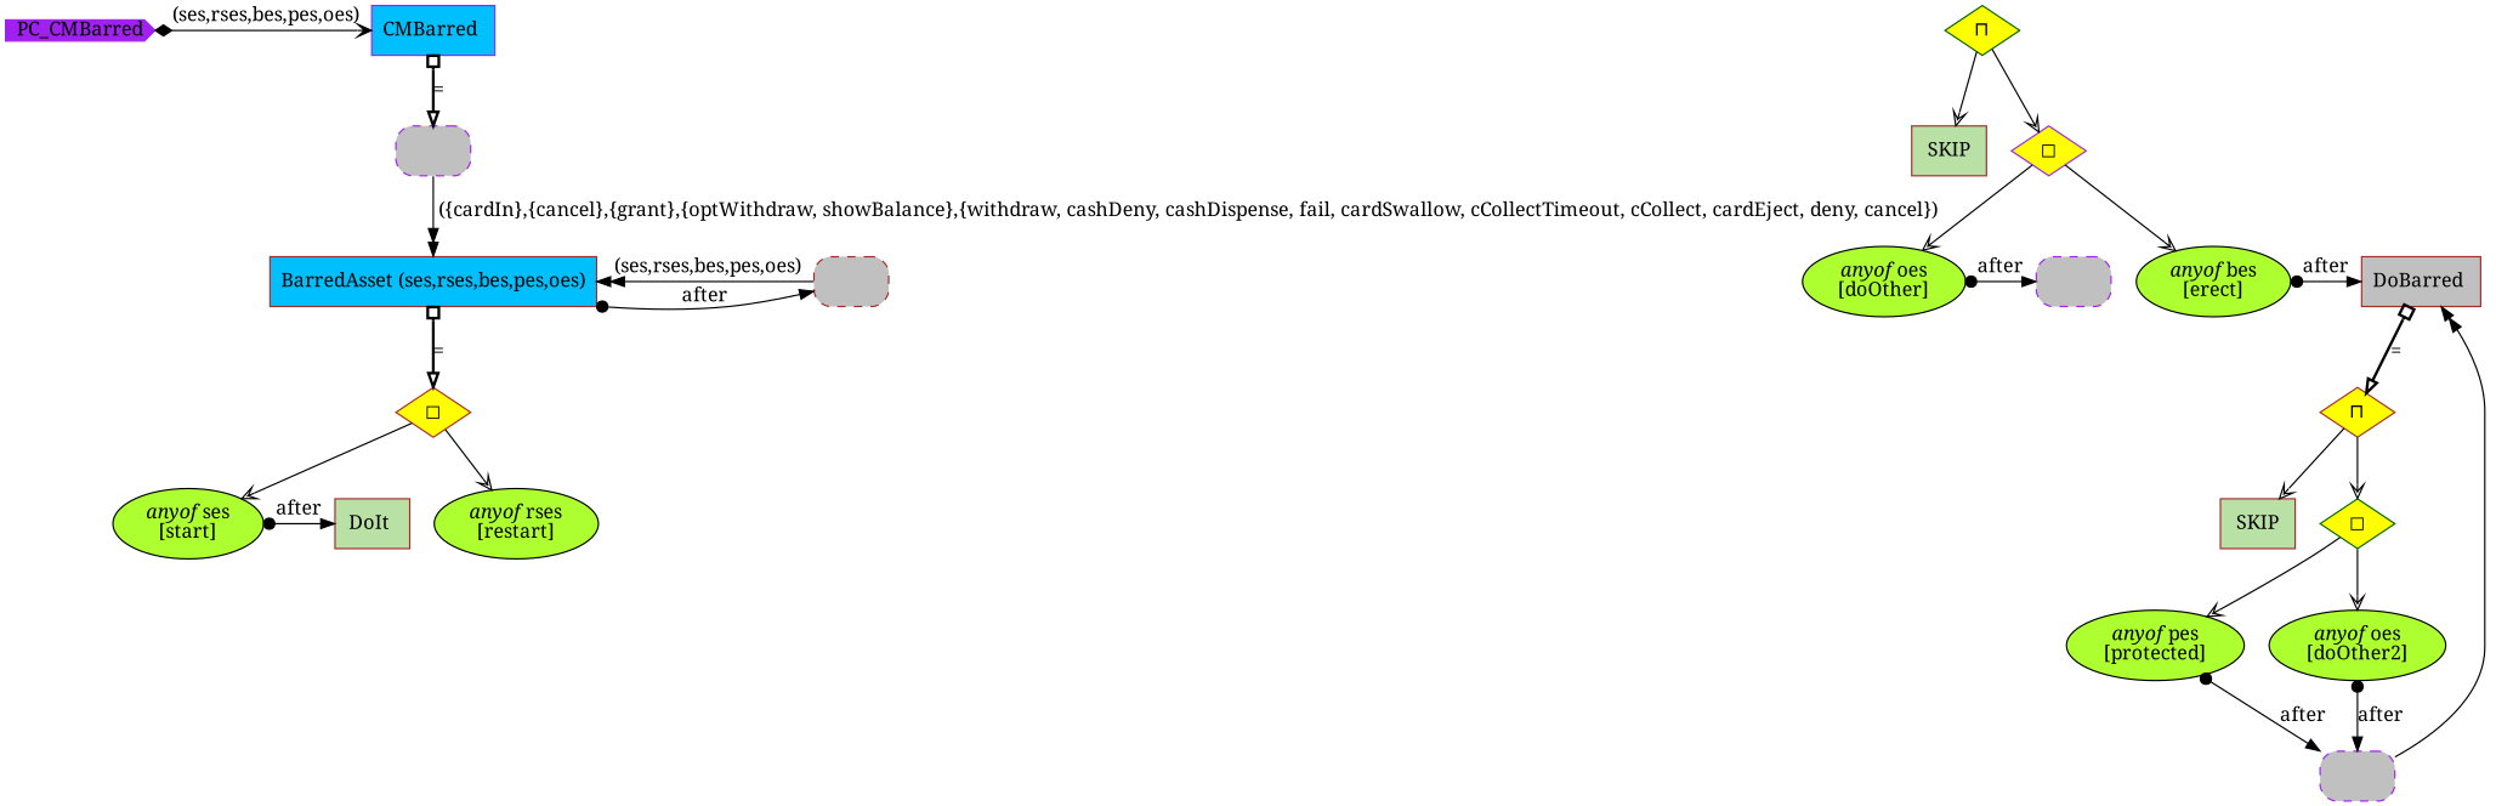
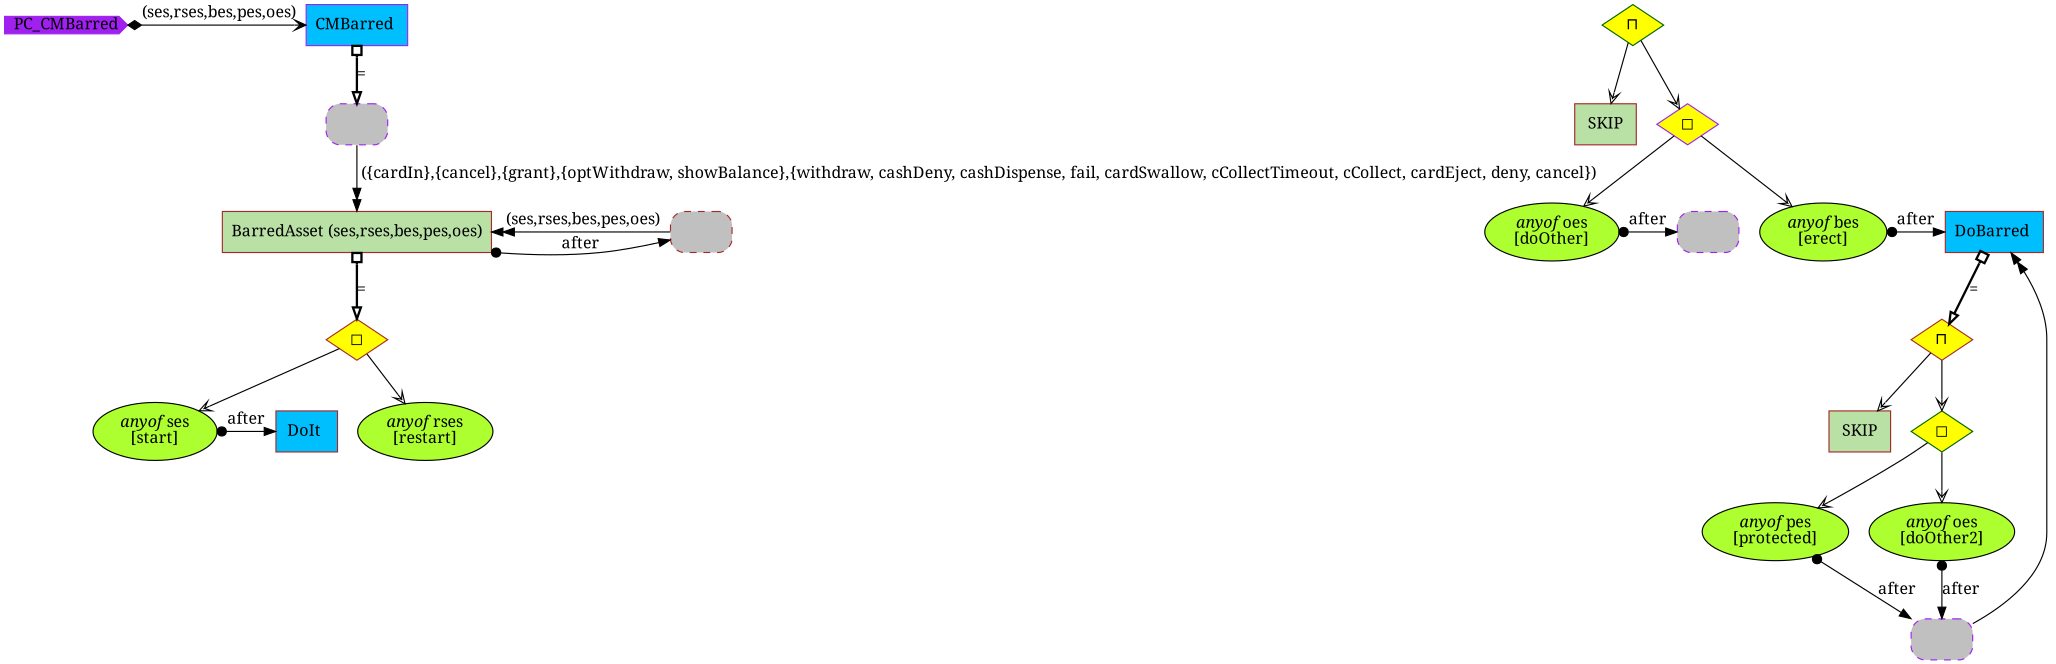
  digraph {
    fontname="Noto Serif"
    node [color=brown fontname="Noto Serif" shape=box style=filled fillcolor=greenyellow]
    edge [arrowhead=vee fontname="Noto Serif"]
    n1 [color=purple height=.2 label=PC_CMBarred shape=cds width=.2 fillcolor=""]
    n2 [color=purple fillcolor=deepskyblue label="CMBarred "]
    n3 [fillcolor=gray label=" " shape=rectangle style="rounded,filled,dashed"]
-   n4 [fillcolor=deepskyblue label="BarredAsset (ses,rses,bes,pes,oes)"]
-   n5 [fillcolor="#B9E0A5" label="DoIt "]
+   n4 [fillcolor="#B9E0A5" label="BarredAsset (ses,rses,bes,pes,oes)"]
+   n5 [fillcolor=deepskyblue label="DoIt "]
    n6 [label=<<I>anyof</I> ses<br/>[start]> shape=ellipse color=""]
    n7 [color=purple fillcolor=gray label=" " shape=rectangle style="rounded,filled,dashed"]
    n8 [label=<<I>anyof</I> oes<br/>[doOther]> shape=ellipse color=""]
-   n9 [fillcolor=gray label="DoBarred "]
+   n9 [fillcolor=deepskyblue label="DoBarred "]
    n10 [label=<<I>anyof</I> bes<br/>[erect]> shape=ellipse color=""]
    n11 [color=purple fillcolor=gray label=" " shape=rectangle style="rounded,filled,dashed"]
    n12 [fillcolor=yellow label="◻︎" shape=diamond]
    n13 [fillcolor=yellow label="⊓" shape=diamond]
    n14 [color=purple fillcolor=gray label=" " shape=rectangle style="rounded,filled,dashed"]
    n15 [label=<<I>anyof</I> pes<br/>[protected]> shape=ellipse color=""]
    n16 [label=<<I>anyof</I> oes<br/>[doOther2]> shape=ellipse color=""]
    n17 [fillcolor="#B9E0A5" label=SKIP]
    n18 [color=darkgreen fillcolor=yellow label="◻︎" shape=diamond]
    n19 [fillcolor="#B9E0A5" label=SKIP]
    n20 [color=purple fillcolor=yellow label="◻︎" shape=diamond]
    n21 [color=darkgreen fillcolor=yellow label="⊓" shape=diamond]
    n22 [label=<<I>anyof</I> rses<br/>[restart]> shape=ellipse color=""]
    subgraph sub_1 {
      rank=min
      n1
      n2
    }
    subgraph sub_2 {
      rank=same
      n3
      n4
    }
    subgraph sub_3 {
      rank=same
      n5
      n6
    }
    subgraph sub_4 {
      rank=same
      n7
      n8
    }
    subgraph sub_5 {
      rank=same
      n9
      n10
    }
    n1 -> n2 [arrowhead=open arrowtail=diamond dir=both label=" (ses,rses,bes,pes,oes)"]
    n2 -> n11 [arrowhead=onormal arrowtail=obox dir=both label="=" penwidth=2]
    n3 -> n4 [arrowhead=normalnormal label=" (ses,rses,bes,pes,oes)"]
    n4 -> n3 [arrowtail=dot dir=both label=after arrowhead=""]
    n4 -> n12 [arrowhead=onormal arrowtail=obox dir=both label="=" penwidth=2]
    n6 -> n5 [arrowtail=dot dir=both label=after arrowhead=""]
    n8 -> n7 [arrowtail=dot dir=both label=after arrowhead=""]
    n9 -> n13 [arrowhead=onormal arrowtail=obox dir=both label="=" penwidth=2]
    n10 -> n9 [arrowtail=dot dir=both label=after arrowhead=""]
    n11 -> n4 [arrowhead=normalnormal label=" ({cardIn},{cancel},{grant},{optWithdraw, showBalance},{withdraw, cashDeny, cashDispense, fail, cardSwallow, cCollectTimeout, cCollect, cardEject, deny, cancel})"]
    n12 -> n6 [fillcolor=white]
    n12 -> n22 [fillcolor=white]
    n13 -> n17 [fillcolor=white]
    n13 -> n18 [fillcolor=white]
    n14 -> n9 [arrowhead=normalnormal label=" "]
    n15 -> n14 [arrowtail=dot dir=both label=after arrowhead=""]
    n16 -> n14 [arrowtail=dot dir=both label=after arrowhead=""]
    n18 -> n15 [fillcolor=white]
    n18 -> n16 [fillcolor=white]
    n20 -> n8 [fillcolor=white]
    n20 -> n10 [fillcolor=white]
    n21 -> n19 [fillcolor=white]
    n21 -> n20 [fillcolor=white]
  }
